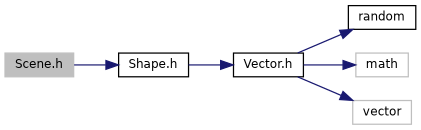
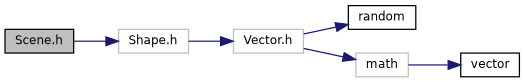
  digraph {
    rankdir=LR
    node [color=black fillcolor=white fontname=Helvetica fontsize=10 shape=record style=filled]
    edge [color=midnightblue fontname=Helvetica fontsize=10 labelfontname=Helvetica labelfontsize=10 style=solid]
-   n1 [color=grey75 fillcolor=grey75 fontcolor=black height=0.2 label="Scene.h" width=0.4]
-   n2 [height=0.2 label="Shape.h" width=0.4]
-   n3 [height=0.2 label="Vector.h" width=0.4]
+   n1 [fillcolor=grey75 fontcolor=black height=0.2 label="Scene.h" width=0.4]
+   n2 [color=grey75 height=0.2 label="Shape.h" width=0.4]
+   n3 [color=grey75 height=0.2 label="Vector.h" width=0.4]
    n4 [height=0.2 label=random width=0.4]
    n5 [color=grey75 height=0.2 label=math width=0.4]
-   n6 [color=grey75 height=0.2 label=vector width=0.4]
+   n6 [height=0.2 label=vector width=0.4]
    n1 -> n2
    n2 -> n3
    n3 -> n4
    n3 -> n5
-   n3 -> n6
+   n5 -> n6
  }
